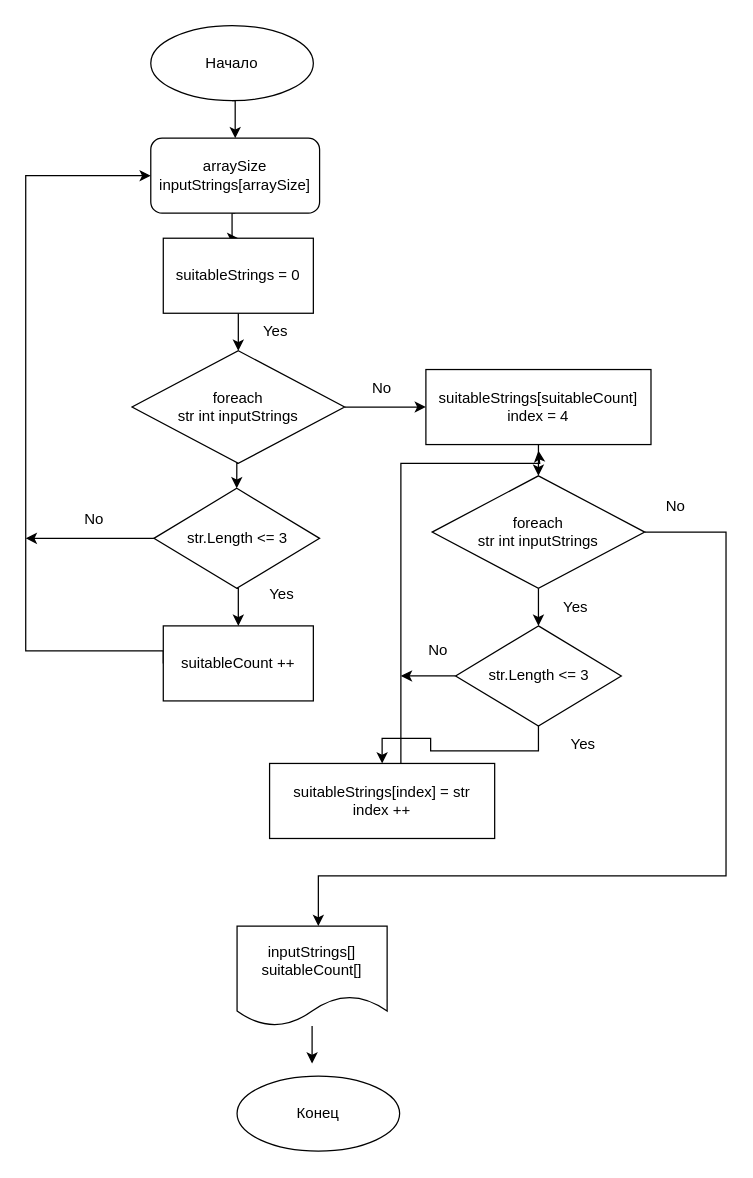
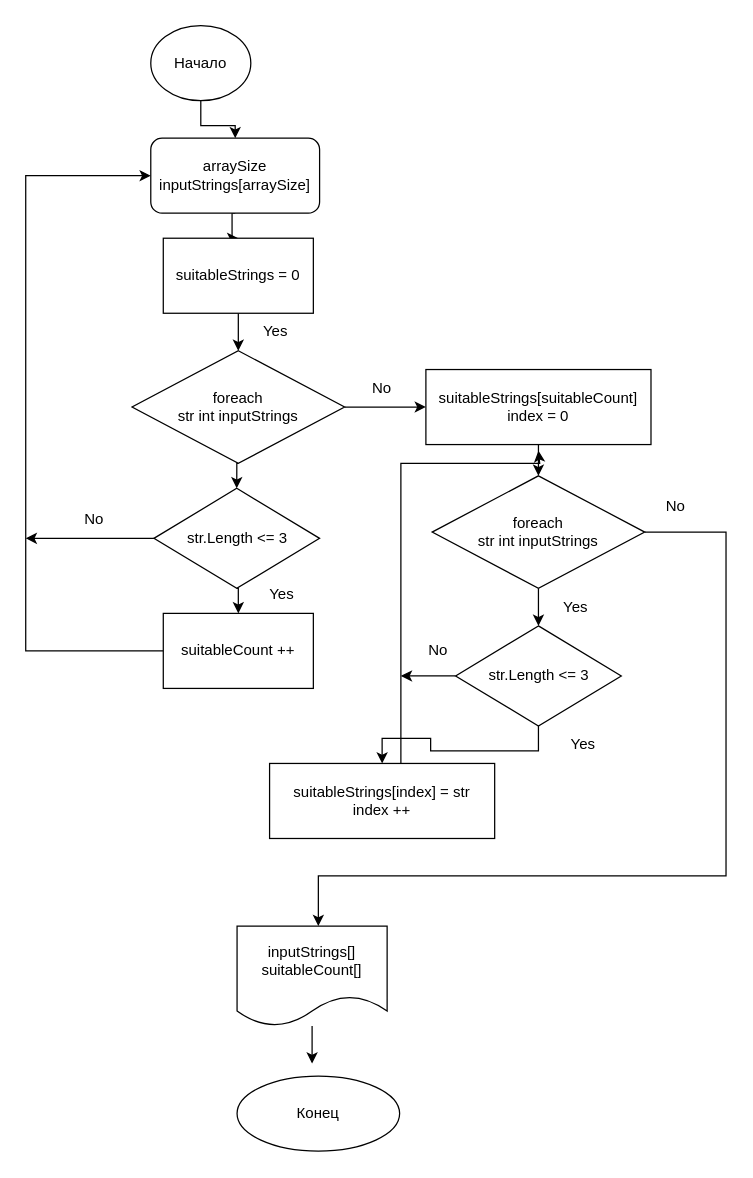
  <mxCell id="0" />
  <mxCell id="1" parent="0" />
  <mxCell id="2" style="edgeStyle=orthogonalEdgeStyle;rounded=0;orthogonalLoop=1;jettySize=auto;html=1;exitX=0.5;exitY=1;exitDx=0;exitDy=0;entryX=0.5;entryY=0;entryDx=0;entryDy=0;" edge="1" parent="1" source="3" target="5"><mxGeometry relative="1" as="geometry" /></mxCell>
- <mxCell id="3" value="Начало" style="ellipse;whiteSpace=wrap;html=1;" vertex="1" parent="1"><mxGeometry x="120" y="20" width="130" height="60" as="geometry" /></mxCell>
+ <mxCell id="3" value="Начало" style="ellipse;whiteSpace=wrap;html=1;" vertex="1" parent="1"><mxGeometry x="120" y="20" width="80" height="60" as="geometry" /></mxCell>
  <mxCell id="4" style="edgeStyle=orthogonalEdgeStyle;rounded=0;orthogonalLoop=1;jettySize=auto;html=1;exitX=0.5;exitY=1;exitDx=0;exitDy=0;entryX=0.5;entryY=0;entryDx=0;entryDy=0;" edge="1" parent="1" source="5" target="7"><mxGeometry relative="1" as="geometry"><Array as="points"><mxPoint x="185" y="190" /></Array></mxGeometry></mxCell>
  <mxCell id="5" value="arraySize&lt;div&gt;inputStrings[arraySize]&lt;/div&gt;" style="rounded=1;whiteSpace=wrap;html=1;" vertex="1" parent="1"><mxGeometry x="120" y="110" width="135" height="60" as="geometry" /></mxCell>
  <mxCell id="6" value="" style="edgeStyle=orthogonalEdgeStyle;rounded=0;orthogonalLoop=1;jettySize=auto;html=1;" edge="1" parent="1" source="7" target="10"><mxGeometry relative="1" as="geometry" /></mxCell>
  <mxCell id="7" value="suitableStrings = 0" style="rounded=0;whiteSpace=wrap;html=1;" vertex="1" parent="1"><mxGeometry x="130" y="190" width="120" height="60" as="geometry" /></mxCell>
  <mxCell id="8" style="edgeStyle=orthogonalEdgeStyle;rounded=0;orthogonalLoop=1;jettySize=auto;html=1;exitX=0.5;exitY=1;exitDx=0;exitDy=0;entryX=0.5;entryY=0;entryDx=0;entryDy=0;" edge="1" parent="1" source="10" target="13"><mxGeometry relative="1" as="geometry" /></mxCell>
  <mxCell id="9" style="edgeStyle=orthogonalEdgeStyle;rounded=0;orthogonalLoop=1;jettySize=auto;html=1;exitX=1;exitY=0.5;exitDx=0;exitDy=0;" edge="1" parent="1" source="10" target="20"><mxGeometry relative="1" as="geometry" /></mxCell>
  <mxCell id="10" value="foreach&lt;div&gt;str int inputStrings&lt;/div&gt;" style="rhombus;whiteSpace=wrap;html=1;" vertex="1" parent="1"><mxGeometry x="105" y="280" width="170" height="90" as="geometry" /></mxCell>
  <mxCell id="11" style="edgeStyle=orthogonalEdgeStyle;rounded=0;orthogonalLoop=1;jettySize=auto;html=1;exitX=0.5;exitY=1;exitDx=0;exitDy=0;entryX=0.5;entryY=0;entryDx=0;entryDy=0;" edge="1" parent="1" source="13" target="15"><mxGeometry relative="1" as="geometry" /></mxCell>
  <mxCell id="12" style="edgeStyle=orthogonalEdgeStyle;rounded=0;orthogonalLoop=1;jettySize=auto;html=1;exitX=0;exitY=0.5;exitDx=0;exitDy=0;" edge="1" parent="1" source="13"><mxGeometry relative="1" as="geometry"><mxPoint x="20" y="430" as="targetPoint" /></mxGeometry></mxCell>
  <mxCell id="13" value="str.Length &amp;lt;= 3" style="rhombus;whiteSpace=wrap;html=1;" vertex="1" parent="1"><mxGeometry x="122.5" y="390" width="132.5" height="80" as="geometry" /></mxCell>
  <mxCell id="14" style="edgeStyle=orthogonalEdgeStyle;rounded=0;orthogonalLoop=1;jettySize=auto;html=1;exitX=0;exitY=0.5;exitDx=0;exitDy=0;entryX=0;entryY=0.5;entryDx=0;entryDy=0;" edge="1" parent="1" source="15" target="5"><mxGeometry relative="1" as="geometry"><mxPoint x="30" y="130" as="targetPoint" /><Array as="points"><mxPoint x="20" y="520" /><mxPoint x="20" y="140" /></Array></mxGeometry></mxCell>
- <mxCell id="15" value="suitableCount ++" style="rounded=0;whiteSpace=wrap;html=1;" vertex="1" parent="1"><mxGeometry x="130" y="500" width="120" height="60" as="geometry" /></mxCell>
+ <mxCell id="15" value="suitableCount ++" style="rounded=0;whiteSpace=wrap;html=1;" vertex="1" parent="1"><mxGeometry x="130" y="490" width="120" height="60" as="geometry" /></mxCell>
  <mxCell id="16" value="Yes" style="text;html=1;align=center;verticalAlign=middle;whiteSpace=wrap;rounded=0;" vertex="1" parent="1"><mxGeometry x="195" y="460" width="60" height="30" as="geometry" /></mxCell>
  <mxCell id="17" value="Yes" style="text;html=1;align=center;verticalAlign=middle;whiteSpace=wrap;rounded=0;" vertex="1" parent="1"><mxGeometry x="190" y="250" width="60" height="30" as="geometry" /></mxCell>
  <mxCell id="18" value="No" style="text;html=1;align=center;verticalAlign=middle;whiteSpace=wrap;rounded=0;" vertex="1" parent="1"><mxGeometry x="45" y="400" width="60" height="30" as="geometry" /></mxCell>
  <mxCell id="19" style="edgeStyle=orthogonalEdgeStyle;rounded=0;orthogonalLoop=1;jettySize=auto;html=1;exitX=0.5;exitY=1;exitDx=0;exitDy=0;entryX=0.5;entryY=0;entryDx=0;entryDy=0;" edge="1" parent="1" source="20" target="24"><mxGeometry relative="1" as="geometry" /></mxCell>
- <mxCell id="20" value="suitableStrings[suitableCount]&lt;div&gt;index = 4&lt;/div&gt;" style="rounded=0;whiteSpace=wrap;html=1;" vertex="1" parent="1"><mxGeometry x="340" y="295" width="180" height="60" as="geometry" /></mxCell>
+ <mxCell id="20" value="suitableStrings[suitableCount]&lt;div&gt;index = 0&lt;/div&gt;" style="rounded=0;whiteSpace=wrap;html=1;" vertex="1" parent="1"><mxGeometry x="340" y="295" width="180" height="60" as="geometry" /></mxCell>
  <mxCell id="21" value="No" style="text;html=1;align=center;verticalAlign=middle;whiteSpace=wrap;rounded=0;" vertex="1" parent="1"><mxGeometry x="275" y="295" width="60" height="30" as="geometry" /></mxCell>
  <mxCell id="22" style="edgeStyle=orthogonalEdgeStyle;rounded=0;orthogonalLoop=1;jettySize=auto;html=1;exitX=0.5;exitY=1;exitDx=0;exitDy=0;entryX=0.5;entryY=0;entryDx=0;entryDy=0;" edge="1" parent="1" source="24" target="27"><mxGeometry relative="1" as="geometry" /></mxCell>
  <mxCell id="23" style="edgeStyle=orthogonalEdgeStyle;rounded=0;orthogonalLoop=1;jettySize=auto;html=1;exitX=1;exitY=0.5;exitDx=0;exitDy=0;" edge="1" parent="1" source="24" target="33"><mxGeometry relative="1" as="geometry"><Array as="points"><mxPoint x="580" y="425" /><mxPoint x="580" y="700" /><mxPoint x="254" y="700" /></Array></mxGeometry></mxCell>
  <mxCell id="24" value="foreach&lt;div&gt;str int inputStrings&lt;/div&gt;" style="rhombus;whiteSpace=wrap;html=1;" vertex="1" parent="1"><mxGeometry x="345" y="380" width="170" height="90" as="geometry" /></mxCell>
  <mxCell id="25" style="edgeStyle=orthogonalEdgeStyle;rounded=0;orthogonalLoop=1;jettySize=auto;html=1;exitX=0.5;exitY=1;exitDx=0;exitDy=0;entryX=0.5;entryY=0;entryDx=0;entryDy=0;" edge="1" parent="1" source="27" target="30"><mxGeometry relative="1" as="geometry" /></mxCell>
  <mxCell id="26" style="edgeStyle=orthogonalEdgeStyle;rounded=0;orthogonalLoop=1;jettySize=auto;html=1;exitX=0;exitY=0.5;exitDx=0;exitDy=0;" edge="1" parent="1" source="27"><mxGeometry relative="1" as="geometry"><mxPoint x="320" y="540" as="targetPoint" /></mxGeometry></mxCell>
  <mxCell id="27" value="str.Length &amp;lt;= 3" style="rhombus;whiteSpace=wrap;html=1;" vertex="1" parent="1"><mxGeometry x="363.75" y="500" width="132.5" height="80" as="geometry" /></mxCell>
  <mxCell id="28" value="Yes" style="text;html=1;align=center;verticalAlign=middle;whiteSpace=wrap;rounded=0;" vertex="1" parent="1"><mxGeometry x="430" y="470" width="60" height="30" as="geometry" /></mxCell>
  <mxCell id="29" style="edgeStyle=orthogonalEdgeStyle;rounded=0;orthogonalLoop=1;jettySize=auto;html=1;exitX=0;exitY=0.5;exitDx=0;exitDy=0;" edge="1" parent="1" source="30"><mxGeometry relative="1" as="geometry"><mxPoint x="430" y="360" as="targetPoint" /><Array as="points"><mxPoint x="320" y="640" /><mxPoint x="320" y="370" /><mxPoint x="431" y="370" /></Array></mxGeometry></mxCell>
  <mxCell id="30" value="suitableStrings[index] = str&lt;div&gt;index ++&lt;/div&gt;" style="rounded=0;whiteSpace=wrap;html=1;" vertex="1" parent="1"><mxGeometry x="215" y="610" width="180" height="60" as="geometry" /></mxCell>
  <mxCell id="31" value="Yes" style="text;html=1;align=center;verticalAlign=middle;whiteSpace=wrap;rounded=0;" vertex="1" parent="1"><mxGeometry x="436.25" y="580" width="60" height="30" as="geometry" /></mxCell>
  <mxCell id="32" value="No" style="text;html=1;align=center;verticalAlign=middle;whiteSpace=wrap;rounded=0;" vertex="1" parent="1"><mxGeometry x="320" y="505" width="60" height="30" as="geometry" /></mxCell>
  <mxCell id="33" value="inputStrings[]&lt;div&gt;suitableCount[]&lt;/div&gt;" style="shape=document;whiteSpace=wrap;html=1;boundedLbl=1;" vertex="1" parent="1"><mxGeometry x="189" y="740" width="120" height="80" as="geometry" /></mxCell>
  <mxCell id="34" value="No" style="text;html=1;align=center;verticalAlign=middle;whiteSpace=wrap;rounded=0;" vertex="1" parent="1"><mxGeometry x="510" y="390" width="60" height="30" as="geometry" /></mxCell>
  <mxCell id="35" value="Конец" style="ellipse;whiteSpace=wrap;html=1;" vertex="1" parent="1"><mxGeometry x="189" y="860" width="130" height="60" as="geometry" /></mxCell>
  <mxCell id="36" value="" style="endArrow=classic;html=1;rounded=0;" edge="1" parent="1" source="33"><mxGeometry width="50" height="50" relative="1" as="geometry"><mxPoint x="250" y="1050" as="sourcePoint" /><mxPoint x="249" y="850" as="targetPoint" /></mxGeometry></mxCell>
